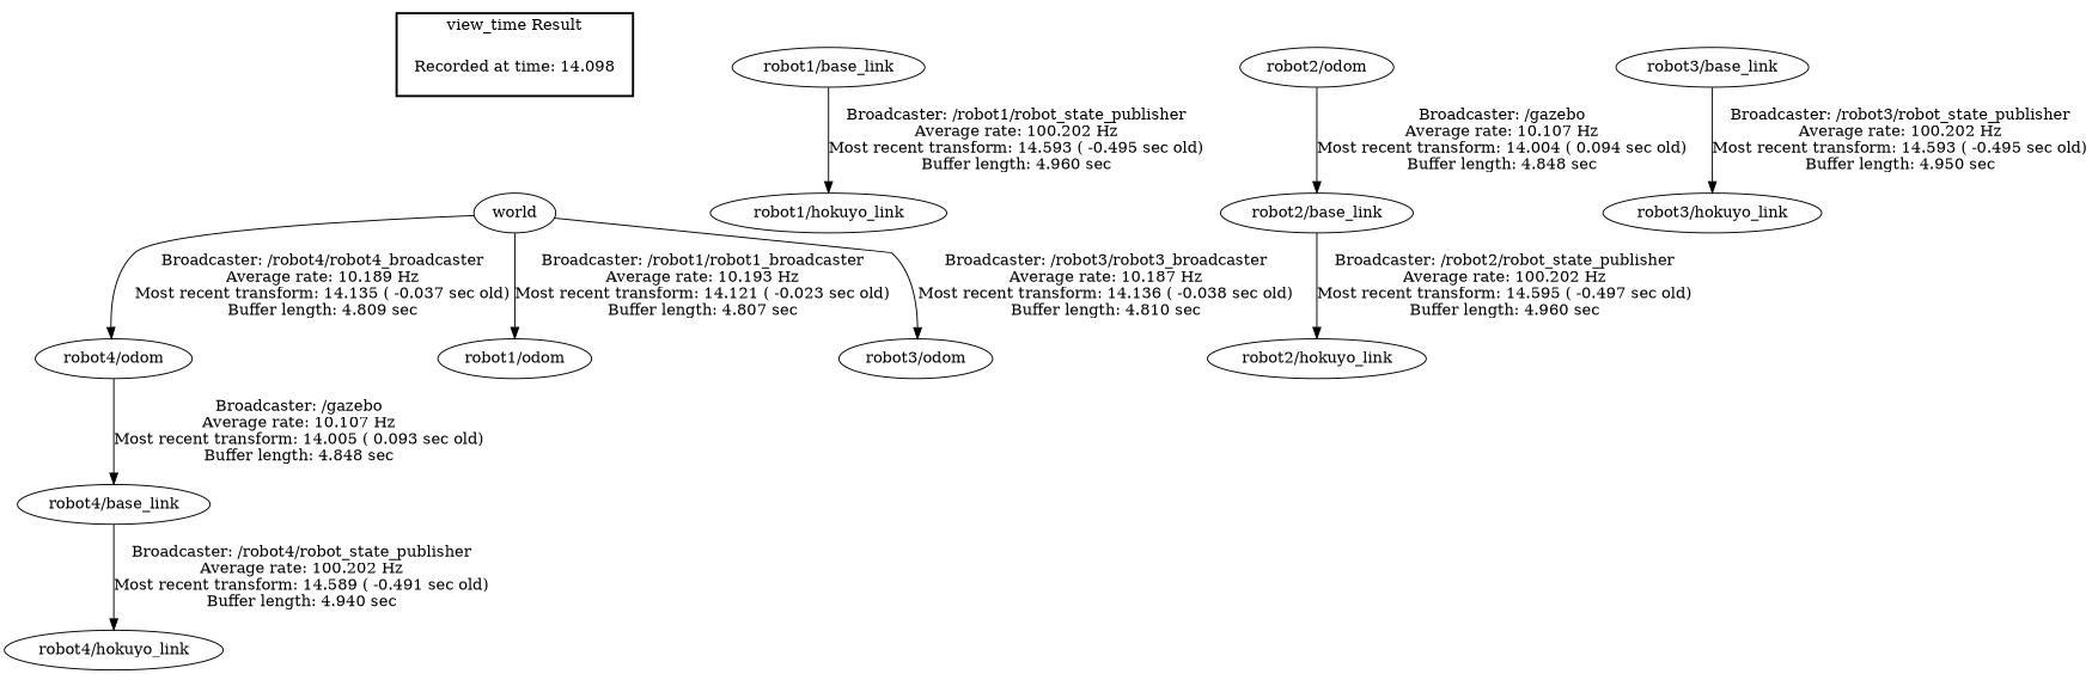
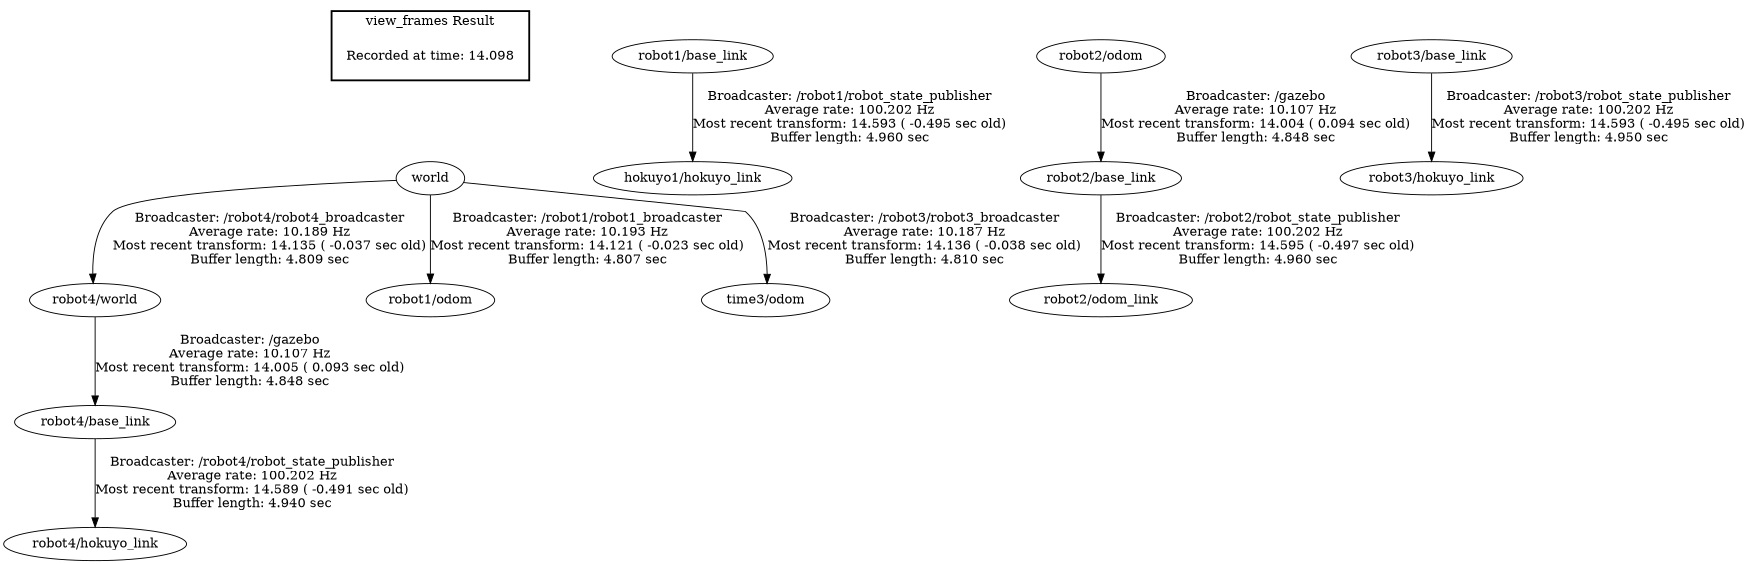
  digraph {
    "Recorded at time: 14.098" [shape=plaintext]
    world
    "robot1/base_link"
-   "robot1/hokuyo_link"
+   "robot1/hokuyo_link" [label="hokuyo1/hokuyo_link"]
    "robot2/base_link"
-   "robot2/hokuyo_link"
+   "robot2/hokuyo_link" [label="robot2/odom_link"]
    "robot2/odom"
    "robot3/base_link"
    "robot3/hokuyo_link"
    "robot4/base_link"
    "robot4/hokuyo_link"
-   "robot4/odom"
+   "robot4/odom" [label="robot4/world"]
    "robot1/odom"
-   "robot3/odom"
+   "robot3/odom" [label="time3/odom"]
    subgraph cluster_1 {
      color=black
-     label="view_time Result"
+     label="view_frames Result"
      style=bold
      "Recorded at time: 14.098"
    }
    "Recorded at time: 14.098" -> world [style=invis]
    world -> "robot4/odom" [label="Broadcaster: /robot4/robot4_broadcaster\nAverage rate: 10.189 Hz\nMost recent transform: 14.135 ( -0.037 sec old)\nBuffer length: 4.809 sec\n"]
    world -> "robot1/odom" [label="Broadcaster: /robot1/robot1_broadcaster\nAverage rate: 10.193 Hz\nMost recent transform: 14.121 ( -0.023 sec old)\nBuffer length: 4.807 sec\n"]
    world -> "robot3/odom" [label="Broadcaster: /robot3/robot3_broadcaster\nAverage rate: 10.187 Hz\nMost recent transform: 14.136 ( -0.038 sec old)\nBuffer length: 4.810 sec\n"]
    "robot1/base_link" -> "robot1/hokuyo_link" [label="Broadcaster: /robot1/robot_state_publisher\nAverage rate: 100.202 Hz\nMost recent transform: 14.593 ( -0.495 sec old)\nBuffer length: 4.960 sec\n"]
    "robot2/base_link" -> "robot2/hokuyo_link" [label="Broadcaster: /robot2/robot_state_publisher\nAverage rate: 100.202 Hz\nMost recent transform: 14.595 ( -0.497 sec old)\nBuffer length: 4.960 sec\n"]
    "robot2/odom" -> "robot2/base_link" [label="Broadcaster: /gazebo\nAverage rate: 10.107 Hz\nMost recent transform: 14.004 ( 0.094 sec old)\nBuffer length: 4.848 sec\n"]
    "robot3/base_link" -> "robot3/hokuyo_link" [label="Broadcaster: /robot3/robot_state_publisher\nAverage rate: 100.202 Hz\nMost recent transform: 14.593 ( -0.495 sec old)\nBuffer length: 4.950 sec\n"]
    "robot4/base_link" -> "robot4/hokuyo_link" [label="Broadcaster: /robot4/robot_state_publisher\nAverage rate: 100.202 Hz\nMost recent transform: 14.589 ( -0.491 sec old)\nBuffer length: 4.940 sec\n"]
    "robot4/odom" -> "robot4/base_link" [label="Broadcaster: /gazebo\nAverage rate: 10.107 Hz\nMost recent transform: 14.005 ( 0.093 sec old)\nBuffer length: 4.848 sec\n"]
  }
